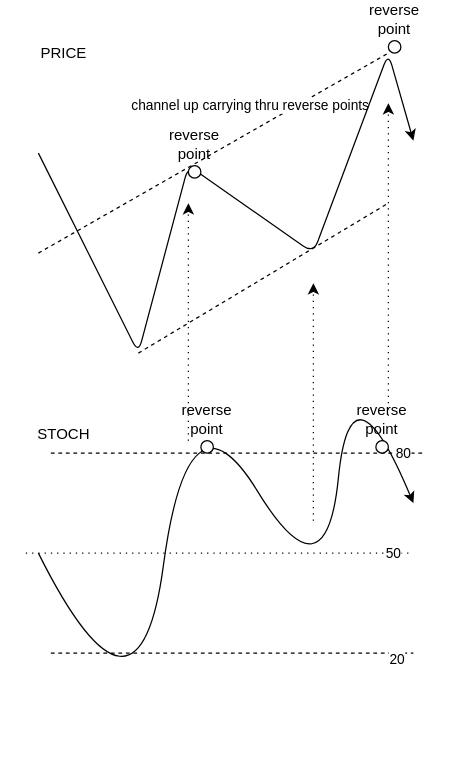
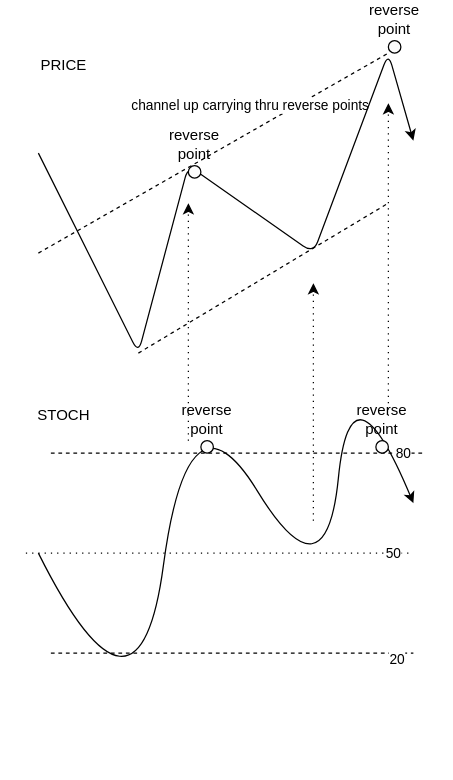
  <mxCell id="0" />
  <mxCell id="1" parent="0" />
  <mxCell id="2" value="" style="endArrow=none;html=1;dashed=1;" parent="1" edge="1"><mxGeometry width="50" height="50" relative="1" as="geometry"><mxPoint x="30" y="190" as="sourcePoint" /><mxPoint x="310" y="30" as="targetPoint" /></mxGeometry></mxCell>
  <mxCell id="3" value="channel up carrying thru reverse points" style="edgeLabel;html=1;align=right;verticalAlign=bottom;resizable=0;points=[];labelPosition=left;verticalLabelPosition=top;" parent="2" vertex="1" connectable="0"><mxGeometry x="0.306" y="-3" relative="1" as="geometry"><mxPoint x="80" y="-8" as="offset" /></mxGeometry></mxCell>
  <mxCell id="4" value="" style="endArrow=none;html=1;dashed=1;" parent="1" edge="1"><mxGeometry width="50" height="50" relative="1" as="geometry"><mxPoint x="110" y="270" as="sourcePoint" /><mxPoint x="310" y="150" as="targetPoint" /></mxGeometry></mxCell>
  <mxCell id="5" value="" style="endArrow=classic;html=1;" parent="1" edge="1"><mxGeometry width="50" height="50" relative="1" as="geometry"><mxPoint x="30" y="110" as="sourcePoint" /><mxPoint x="330" y="100" as="targetPoint" /><Array as="points"><mxPoint x="110" y="270" /><mxPoint x="150" y="120" /><mxPoint x="250" y="190" /><mxPoint x="310" y="30" /></Array></mxGeometry></mxCell>
  <mxCell id="6" value="" style="endArrow=none;html=1;dashed=1;" parent="1" edge="1"><mxGeometry width="50" height="50" relative="1" as="geometry"><mxPoint x="40" y="350" as="sourcePoint" /><mxPoint x="340" y="350" as="targetPoint" /></mxGeometry></mxCell>
  <mxCell id="7" value="80" style="edgeLabel;html=1;align=center;verticalAlign=middle;resizable=0;points=[];" parent="6" vertex="1" connectable="0"><mxGeometry x="0.87" y="1" relative="1" as="geometry"><mxPoint as="offset" /></mxGeometry></mxCell>
  <mxCell id="8" value="" style="endArrow=none;html=1;dashed=1;dashPattern=1 4;" parent="1" edge="1"><mxGeometry width="50" height="50" relative="1" as="geometry"><mxPoint x="20" y="430" as="sourcePoint" /><mxPoint x="330" y="430" as="targetPoint" /></mxGeometry></mxCell>
  <mxCell id="9" value="50" style="edgeLabel;html=1;align=center;verticalAlign=middle;resizable=0;points=[];" parent="8" vertex="1" connectable="0"><mxGeometry x="0.89" y="1" relative="1" as="geometry"><mxPoint as="offset" /></mxGeometry></mxCell>
  <mxCell id="10" value="" style="endArrow=none;html=1;dashed=1;" parent="1" edge="1"><mxGeometry width="50" height="50" relative="1" as="geometry"><mxPoint x="40" y="510" as="sourcePoint" /><mxPoint x="330" y="510" as="targetPoint" /></mxGeometry></mxCell>
  <mxCell id="11" value="20" style="edgeLabel;html=1;align=center;verticalAlign=middle;resizable=0;points=[];" parent="10" vertex="1" connectable="0"><mxGeometry x="0.9" y="-4" relative="1" as="geometry"><mxPoint as="offset" /></mxGeometry></mxCell>
  <mxCell id="12" value="" style="curved=1;endArrow=classic;html=1;" parent="1" edge="1"><mxGeometry width="50" height="50" relative="1" as="geometry"><mxPoint x="30" y="430" as="sourcePoint" /><mxPoint x="330" y="390" as="targetPoint" /><Array as="points"><mxPoint x="110" y="590" /><mxPoint x="150" y="290" /><mxPoint x="260" y="470" /><mxPoint x="280" y="270" /></Array></mxGeometry></mxCell>
- <mxCell id="13" value="PRICE" style="text;html=1;align=center;verticalAlign=middle;resizable=0;points=[];autosize=1;" parent="1" vertex="1"><mxGeometry x="25" y="20" width="50" height="20" as="geometry" /></mxCell>
- <mxCell id="14" value="STOCH" style="text;html=1;align=center;verticalAlign=middle;resizable=0;points=[];autosize=1;" parent="1" vertex="1"><mxGeometry x="20" y="325" width="60" height="20" as="geometry" /></mxCell>
+ <mxCell id="13" value="PRICE" style="text;html=1;align=center;verticalAlign=middle;resizable=0;points=[];autosize=1;" parent="1" vertex="1"><mxGeometry x="25" y="30" width="50" height="20" as="geometry" /></mxCell>
+ <mxCell id="14" value="STOCH" style="text;html=1;align=center;verticalAlign=middle;resizable=0;points=[];autosize=1;" parent="1" vertex="1"><mxGeometry x="20" y="310" width="60" height="20" as="geometry" /></mxCell>
  <mxCell id="15" value="" style="endArrow=classic;html=1;dashed=1;dashPattern=1 4;" parent="1" edge="1"><mxGeometry width="50" height="50" relative="1" as="geometry"><mxPoint x="150" y="340" as="sourcePoint" /><mxPoint x="150" y="150" as="targetPoint" /></mxGeometry></mxCell>
  <mxCell id="16" value="" style="endArrow=classic;html=1;dashed=1;dashPattern=1 4;" parent="1" edge="1"><mxGeometry width="50" height="50" relative="1" as="geometry"><mxPoint x="250" y="404" as="sourcePoint" /><mxPoint x="250" y="214" as="targetPoint" /></mxGeometry></mxCell>
  <mxCell id="17" value="" style="endArrow=classic;html=1;dashed=1;dashPattern=1 4;" parent="1" edge="1"><mxGeometry width="50" height="50" relative="1" as="geometry"><mxPoint x="310" y="320" as="sourcePoint" /><mxPoint x="310" y="70" as="targetPoint" /></mxGeometry></mxCell>
  <mxCell id="18" value="reverse point" style="ellipse;whiteSpace=wrap;html=1;aspect=fixed;fillColor=#FCFCFC;labelPosition=center;verticalLabelPosition=top;align=center;verticalAlign=bottom;" parent="1" vertex="1"><mxGeometry x="310" y="20" width="10" height="10" as="geometry" /></mxCell>
  <mxCell id="19" value="reverse point" style="ellipse;whiteSpace=wrap;html=1;aspect=fixed;fillColor=#FCFCFC;labelPosition=center;verticalLabelPosition=top;align=center;verticalAlign=bottom;" parent="1" vertex="1"><mxGeometry x="150" y="120" width="10" height="10" as="geometry" /></mxCell>
  <mxCell id="20" value="reverse point" style="ellipse;whiteSpace=wrap;html=1;aspect=fixed;fillColor=#FCFCFC;labelPosition=center;verticalLabelPosition=top;align=center;verticalAlign=bottom;" parent="1" vertex="1"><mxGeometry x="300" y="340" width="10" height="10" as="geometry" /></mxCell>
  <mxCell id="21" value="reverse point" style="ellipse;whiteSpace=wrap;html=1;aspect=fixed;fillColor=#FCFCFC;labelPosition=center;verticalLabelPosition=top;align=center;verticalAlign=bottom;" parent="1" vertex="1"><mxGeometry x="160" y="340" width="10" height="10" as="geometry" /></mxCell>
